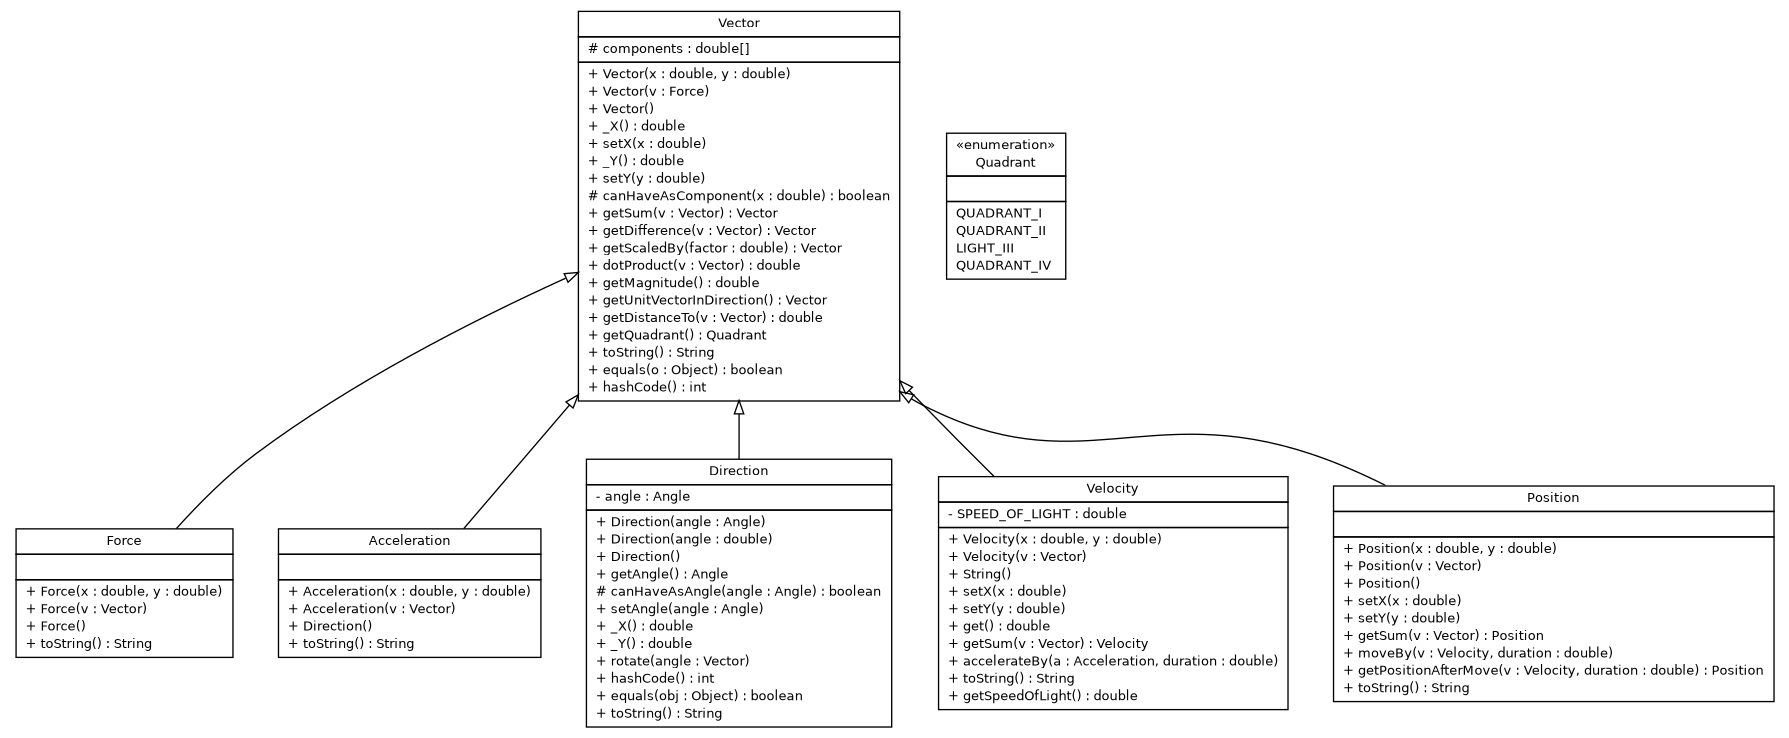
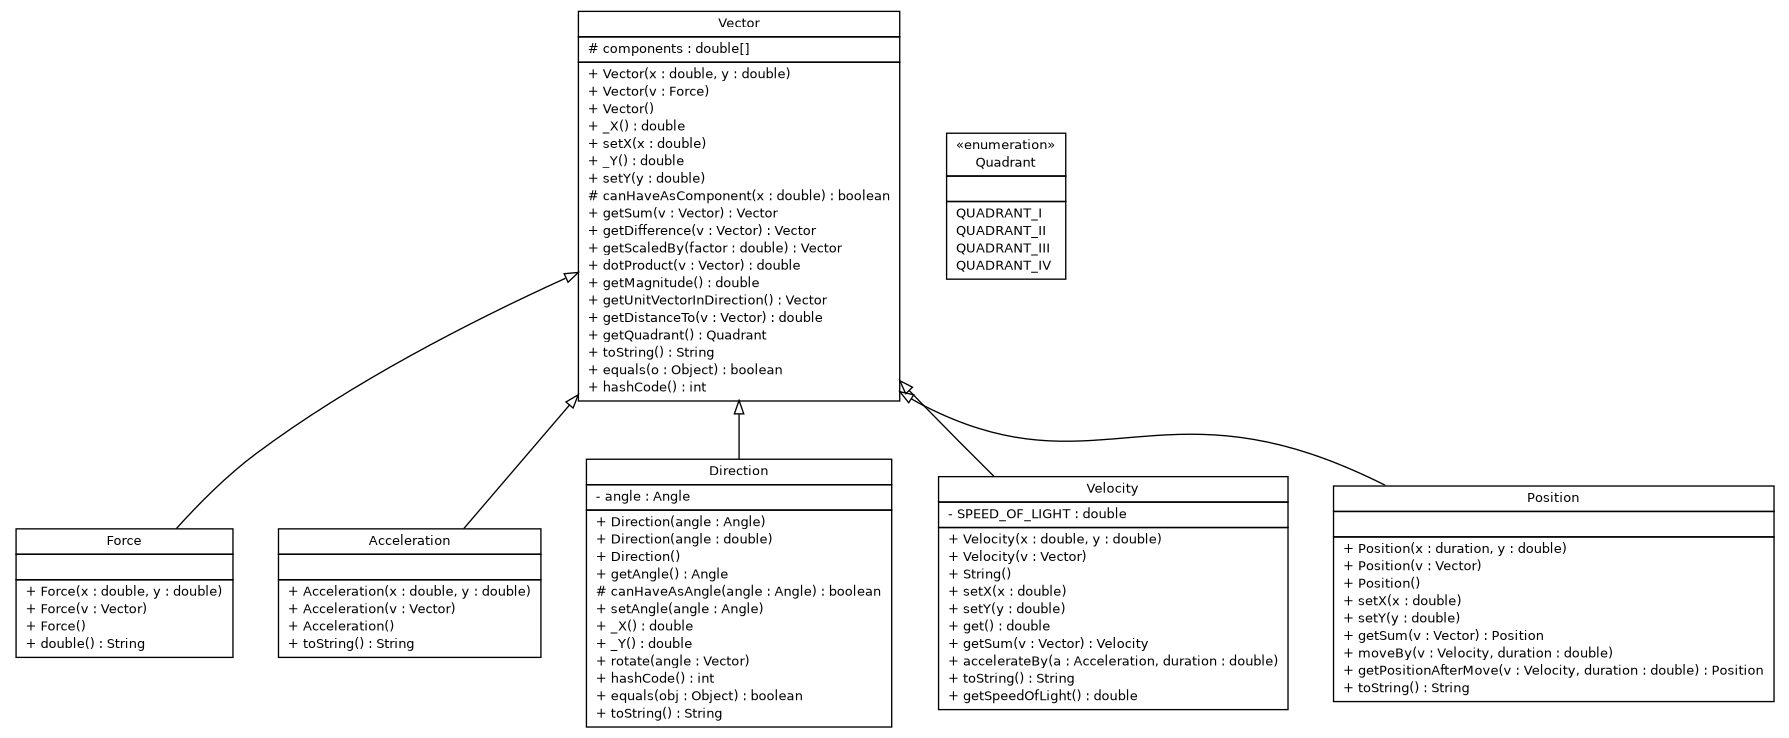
  digraph {
    nodesep=0.25
    ranksep=0.5
    node [fontcolor=black fontname=Helvetica fontsize=10.0 shape=plaintext]
    edge [arrowtail=empty dir=back fontname=Helvetica fontsize=10 headport=p labelfontname=Helvetica labelfontsize=10 tailport=p]
-   n1 [label=<<table title="world.physics.vector.Force" border="0" cellborder="1" cellspacing="0" cellpadding="2" port="p" href="./Force.html"> 		<tr><td><table border="0" cellspacing="0" cellpadding="1"> <tr><td align="center" balign="center"> Force </td></tr> 		</table></td></tr> 		<tr><td><table border="0" cellspacing="0" cellpadding="1"> <tr><td align="left" balign="left">  </td></tr> 		</table></td></tr> 		<tr><td><table border="0" cellspacing="0" cellpadding="1"> <tr><td align="left" balign="left"> + Force(x : double, y : double) </td></tr> <tr><td align="left" balign="left"> + Force(v : Vector) </td></tr> <tr><td align="left" balign="left"> + Force() </td></tr> <tr><td align="left" balign="left"> + toString() : String </td></tr> 		</table></td></tr> 		</table>>]
-   n2 [label=<<table title="world.physics.vector.Acceleration" border="0" cellborder="1" cellspacing="0" cellpadding="2" port="p" href="./Acceleration.html"> 		<tr><td><table border="0" cellspacing="0" cellpadding="1"> <tr><td align="center" balign="center"> Acceleration </td></tr> 		</table></td></tr> 		<tr><td><table border="0" cellspacing="0" cellpadding="1"> <tr><td align="left" balign="left">  </td></tr> 		</table></td></tr> 		<tr><td><table border="0" cellspacing="0" cellpadding="1"> <tr><td align="left" balign="left"> + Acceleration(x : double, y : double) </td></tr> <tr><td align="left" balign="left"> + Acceleration(v : Vector) </td></tr> <tr><td align="left" balign="left"> + Direction() </td></tr> <tr><td align="left" balign="left"> + toString() : String </td></tr> 		</table></td></tr> 		</table>>]
+   n1 [label=<<table title="world.physics.vector.Force" border="0" cellborder="1" cellspacing="0" cellpadding="2" port="p" href="./Force.html"> 		<tr><td><table border="0" cellspacing="0" cellpadding="1"> <tr><td align="center" balign="center"> Force </td></tr> 		</table></td></tr> 		<tr><td><table border="0" cellspacing="0" cellpadding="1"> <tr><td align="left" balign="left">  </td></tr> 		</table></td></tr> 		<tr><td><table border="0" cellspacing="0" cellpadding="1"> <tr><td align="left" balign="left"> + Force(x : double, y : double) </td></tr> <tr><td align="left" balign="left"> + Force(v : Vector) </td></tr> <tr><td align="left" balign="left"> + Force() </td></tr> <tr><td align="left" balign="left"> + double() : String </td></tr> 		</table></td></tr> 		</table>>]
+   n2 [label=<<table title="world.physics.vector.Acceleration" border="0" cellborder="1" cellspacing="0" cellpadding="2" port="p" href="./Acceleration.html"> 		<tr><td><table border="0" cellspacing="0" cellpadding="1"> <tr><td align="center" balign="center"> Acceleration </td></tr> 		</table></td></tr> 		<tr><td><table border="0" cellspacing="0" cellpadding="1"> <tr><td align="left" balign="left">  </td></tr> 		</table></td></tr> 		<tr><td><table border="0" cellspacing="0" cellpadding="1"> <tr><td align="left" balign="left"> + Acceleration(x : double, y : double) </td></tr> <tr><td align="left" balign="left"> + Acceleration(v : Vector) </td></tr> <tr><td align="left" balign="left"> + Acceleration() </td></tr> <tr><td align="left" balign="left"> + toString() : String </td></tr> 		</table></td></tr> 		</table>>]
    n3 [label=<<table title="world.physics.vector.Direction" border="0" cellborder="1" cellspacing="0" cellpadding="2" port="p" href="./Direction.html"> 		<tr><td><table border="0" cellspacing="0" cellpadding="1"> <tr><td align="center" balign="center"> Direction </td></tr> 		</table></td></tr> 		<tr><td><table border="0" cellspacing="0" cellpadding="1"> <tr><td align="left" balign="left"> - angle : Angle </td></tr> 		</table></td></tr> 		<tr><td><table border="0" cellspacing="0" cellpadding="1"> <tr><td align="left" balign="left"> + Direction(angle : Angle) </td></tr> <tr><td align="left" balign="left"> + Direction(angle : double) </td></tr> <tr><td align="left" balign="left"> + Direction() </td></tr> <tr><td align="left" balign="left"> + getAngle() : Angle </td></tr> <tr><td align="left" balign="left"> # canHaveAsAngle(angle : Angle) : boolean </td></tr> <tr><td align="left" balign="left"> + setAngle(angle : Angle) </td></tr> <tr><td align="left" balign="left"> + _X() : double </td></tr> <tr><td align="left" balign="left"> + _Y() : double </td></tr> <tr><td align="left" balign="left"> + rotate(angle : Vector) </td></tr> <tr><td align="left" balign="left"> + hashCode() : int </td></tr> <tr><td align="left" balign="left"> + equals(obj : Object) : boolean </td></tr> <tr><td align="left" balign="left"> + toString() : String </td></tr> 		</table></td></tr> 		</table>>]
    n4 [label=<<table title="world.physics.vector.Velocity" border="0" cellborder="1" cellspacing="0" cellpadding="2" port="p" href="./Velocity.html"> 		<tr><td><table border="0" cellspacing="0" cellpadding="1"> <tr><td align="center" balign="center"> Velocity </td></tr> 		</table></td></tr> 		<tr><td><table border="0" cellspacing="0" cellpadding="1"> <tr><td align="left" balign="left"> - SPEED_OF_LIGHT : double </td></tr> 		</table></td></tr> 		<tr><td><table border="0" cellspacing="0" cellpadding="1"> <tr><td align="left" balign="left"> + Velocity(x : double, y : double) </td></tr> <tr><td align="left" balign="left"> + Velocity(v : Vector) </td></tr> <tr><td align="left" balign="left"> + String() </td></tr> <tr><td align="left" balign="left"> + setX(x : double) </td></tr> <tr><td align="left" balign="left"> + setY(y : double) </td></tr> <tr><td align="left" balign="left"> + get() : double </td></tr> <tr><td align="left" balign="left"> + getSum(v : Vector) : Velocity </td></tr> <tr><td align="left" balign="left"> + accelerateBy(a : Acceleration, duration : double) </td></tr> <tr><td align="left" balign="left"> + toString() : String </td></tr> <tr><td align="left" balign="left"> + getSpeedOfLight() : double </td></tr> 		</table></td></tr> 		</table>>]
-   n5 [label=<<table title="world.physics.vector.Position" border="0" cellborder="1" cellspacing="0" cellpadding="2" port="p" href="./Position.html"> 		<tr><td><table border="0" cellspacing="0" cellpadding="1"> <tr><td align="center" balign="center"> Position </td></tr> 		</table></td></tr> 		<tr><td><table border="0" cellspacing="0" cellpadding="1"> <tr><td align="left" balign="left">  </td></tr> 		</table></td></tr> 		<tr><td><table border="0" cellspacing="0" cellpadding="1"> <tr><td align="left" balign="left"> + Position(x : double, y : double) </td></tr> <tr><td align="left" balign="left"> + Position(v : Vector) </td></tr> <tr><td align="left" balign="left"> + Position() </td></tr> <tr><td align="left" balign="left"> + setX(x : double) </td></tr> <tr><td align="left" balign="left"> + setY(y : double) </td></tr> <tr><td align="left" balign="left"> + getSum(v : Vector) : Position </td></tr> <tr><td align="left" balign="left"> + moveBy(v : Velocity, duration : double) </td></tr> <tr><td align="left" balign="left"> + getPositionAfterMove(v : Velocity, duration : double) : Position </td></tr> <tr><td align="left" balign="left"> + toString() : String </td></tr> 		</table></td></tr> 		</table>>]
-   n6 [label=<<table title="world.physics.vector.Quadrant" border="0" cellborder="1" cellspacing="0" cellpadding="2" port="p" href="./Quadrant.html"> 		<tr><td><table border="0" cellspacing="0" cellpadding="1"> <tr><td align="center" balign="center"> &#171;enumeration&#187; </td></tr> <tr><td align="center" balign="center"> Quadrant </td></tr> 		</table></td></tr> 		<tr><td><table border="0" cellspacing="0" cellpadding="1"> <tr><td align="left" balign="left">  </td></tr> 		</table></td></tr> 		<tr><td><table border="0" cellspacing="0" cellpadding="1"> <tr><td align="left" balign="left"> QUADRANT_I </td></tr> <tr><td align="left" balign="left"> QUADRANT_II </td></tr> <tr><td align="left" balign="left"> LIGHT_III </td></tr> <tr><td align="left" balign="left"> QUADRANT_IV </td></tr> 		</table></td></tr> 		</table>>]
+   n5 [label=<<table title="world.physics.vector.Position" border="0" cellborder="1" cellspacing="0" cellpadding="2" port="p" href="./Position.html"> 		<tr><td><table border="0" cellspacing="0" cellpadding="1"> <tr><td align="center" balign="center"> Position </td></tr> 		</table></td></tr> 		<tr><td><table border="0" cellspacing="0" cellpadding="1"> <tr><td align="left" balign="left">  </td></tr> 		</table></td></tr> 		<tr><td><table border="0" cellspacing="0" cellpadding="1"> <tr><td align="left" balign="left"> + Position(x : duration, y : double) </td></tr> <tr><td align="left" balign="left"> + Position(v : Vector) </td></tr> <tr><td align="left" balign="left"> + Position() </td></tr> <tr><td align="left" balign="left"> + setX(x : double) </td></tr> <tr><td align="left" balign="left"> + setY(y : double) </td></tr> <tr><td align="left" balign="left"> + getSum(v : Vector) : Position </td></tr> <tr><td align="left" balign="left"> + moveBy(v : Velocity, duration : double) </td></tr> <tr><td align="left" balign="left"> + getPositionAfterMove(v : Velocity, duration : double) : Position </td></tr> <tr><td align="left" balign="left"> + toString() : String </td></tr> 		</table></td></tr> 		</table>>]
+   n6 [label=<<table title="world.physics.vector.Quadrant" border="0" cellborder="1" cellspacing="0" cellpadding="2" port="p" href="./Quadrant.html"> 		<tr><td><table border="0" cellspacing="0" cellpadding="1"> <tr><td align="center" balign="center"> &#171;enumeration&#187; </td></tr> <tr><td align="center" balign="center"> Quadrant </td></tr> 		</table></td></tr> 		<tr><td><table border="0" cellspacing="0" cellpadding="1"> <tr><td align="left" balign="left">  </td></tr> 		</table></td></tr> 		<tr><td><table border="0" cellspacing="0" cellpadding="1"> <tr><td align="left" balign="left"> QUADRANT_I </td></tr> <tr><td align="left" balign="left"> QUADRANT_II </td></tr> <tr><td align="left" balign="left"> QUADRANT_III </td></tr> <tr><td align="left" balign="left"> QUADRANT_IV </td></tr> 		</table></td></tr> 		</table>>]
    n7 [label=<<table title="world.physics.vector.Vector" border="0" cellborder="1" cellspacing="0" cellpadding="2" port="p" href="./Vector.html"> 		<tr><td><table border="0" cellspacing="0" cellpadding="1"> <tr><td align="center" balign="center"> Vector </td></tr> 		</table></td></tr> 		<tr><td><table border="0" cellspacing="0" cellpadding="1"> <tr><td align="left" balign="left"> # components : double[] </td></tr> 		</table></td></tr> 		<tr><td><table border="0" cellspacing="0" cellpadding="1"> <tr><td align="left" balign="left"> + Vector(x : double, y : double) </td></tr> <tr><td align="left" balign="left"> + Vector(v : Force) </td></tr> <tr><td align="left" balign="left"> + Vector() </td></tr> <tr><td align="left" balign="left"> + _X() : double </td></tr> <tr><td align="left" balign="left"> + setX(x : double) </td></tr> <tr><td align="left" balign="left"> + _Y() : double </td></tr> <tr><td align="left" balign="left"> + setY(y : double) </td></tr> <tr><td align="left" balign="left"> # canHaveAsComponent(x : double) : boolean </td></tr> <tr><td align="left" balign="left"> + getSum(v : Vector) : Vector </td></tr> <tr><td align="left" balign="left"> + getDifference(v : Vector) : Vector </td></tr> <tr><td align="left" balign="left"> + getScaledBy(factor : double) : Vector </td></tr> <tr><td align="left" balign="left"> + dotProduct(v : Vector) : double </td></tr> <tr><td align="left" balign="left"> + getMagnitude() : double </td></tr> <tr><td align="left" balign="left"> + getUnitVectorInDirection() : Vector </td></tr> <tr><td align="left" balign="left"> + getDistanceTo(v : Vector) : double </td></tr> <tr><td align="left" balign="left"> + getQuadrant() : Quadrant </td></tr> <tr><td align="left" balign="left"> + toString() : String </td></tr> <tr><td align="left" balign="left"> + equals(o : Object) : boolean </td></tr> <tr><td align="left" balign="left"> + hashCode() : int </td></tr> 		</table></td></tr> 		</table>>]
    n7 -> n1
    n7 -> n2
    n7 -> n3
    n7 -> n4
    n7 -> n5
  }
